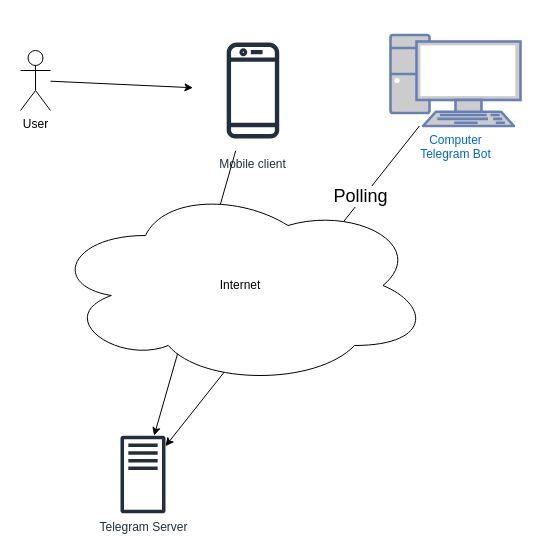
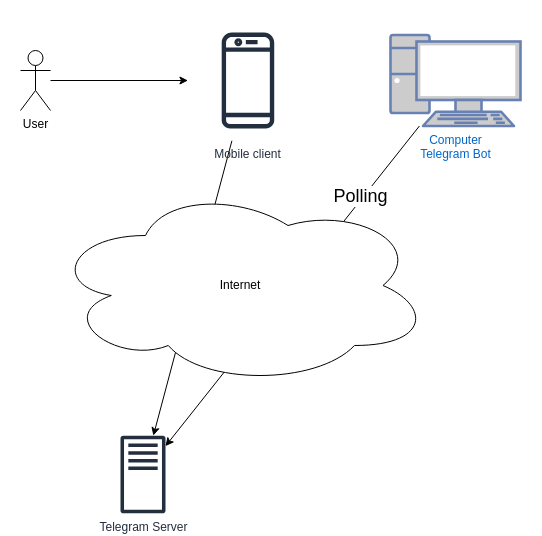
  <mxCell id="0" />
  <mxCell id="1" parent="0" />
  <mxCell id="2" style="edgeStyle=none;html=1;" edge="1" parent="1" source="3" target="9"><mxGeometry relative="1" as="geometry"><mxPoint x="170" y="80" as="targetPoint" /></mxGeometry></mxCell>
  <mxCell id="3" value="User" style="shape=umlActor;verticalLabelPosition=bottom;verticalAlign=top;html=1;outlineConnect=0;" parent="1" vertex="1"><mxGeometry x="20" y="50" width="30" height="60" as="geometry" /></mxCell>
  <mxCell id="4" value="Telegram Server" style="sketch=0;outlineConnect=0;fontColor=#232F3E;gradientColor=none;fillColor=#232F3D;strokeColor=none;dashed=0;verticalLabelPosition=bottom;verticalAlign=top;align=center;html=1;fontSize=12;fontStyle=0;aspect=fixed;pointerEvents=1;shape=mxgraph.aws4.traditional_server;" vertex="1" parent="1"><mxGeometry x="120" y="435" width="45" height="78" as="geometry" /></mxCell>
  <mxCell id="5" style="edgeStyle=none;html=1;" edge="1" parent="1" source="9" target="4"><mxGeometry relative="1" as="geometry" /></mxCell>
  <mxCell id="6" style="edgeStyle=none;html=1;" edge="1" parent="1" source="10" target="4"><mxGeometry relative="1" as="geometry" /></mxCell>
  <mxCell id="7" value="Polling" style="edgeLabel;html=1;align=center;verticalAlign=middle;resizable=0;points=[];fontSize=18;" vertex="1" connectable="0" parent="6"><mxGeometry x="-0.503" relative="1" as="geometry"><mxPoint x="4" y="-10" as="offset" /></mxGeometry></mxCell>
  <mxCell id="8" value="Internet" style="ellipse;shape=cloud;whiteSpace=wrap;html=1;" vertex="1" parent="1"><mxGeometry x="50" y="185" width="380" height="200" as="geometry" /></mxCell>
- <mxCell id="9" value="Mobile client" style="sketch=0;outlineConnect=0;fontColor=#232F3E;gradientColor=none;strokeColor=#232F3E;fillColor=#ffffff;dashed=0;verticalLabelPosition=bottom;verticalAlign=top;align=center;html=1;fontSize=12;fontStyle=0;aspect=fixed;shape=mxgraph.aws4.resourceIcon;resIcon=mxgraph.aws4.mobile_client;" vertex="1" parent="1"><mxGeometry x="192.46" y="30" width="120" height="120" as="geometry" /></mxCell>
+ <mxCell id="9" value="Mobile client" style="sketch=0;outlineConnect=0;fontColor=#232F3E;gradientColor=none;strokeColor=#232F3E;fillColor=#ffffff;dashed=0;verticalLabelPosition=bottom;verticalAlign=top;align=center;html=1;fontSize=12;fontStyle=0;aspect=fixed;shape=mxgraph.aws4.resourceIcon;resIcon=mxgraph.aws4.mobile_client;" vertex="1" parent="1"><mxGeometry x="187.46" y="20" width="120" height="120" as="geometry" /></mxCell>
  <mxCell id="10" value="Computer&lt;br&gt;Telegram Bot" style="fontColor=#0066CC;verticalAlign=top;verticalLabelPosition=bottom;labelPosition=center;align=center;html=1;outlineConnect=0;fillColor=#CCCCCC;strokeColor=#6881B3;gradientColor=none;gradientDirection=north;strokeWidth=2;shape=mxgraph.networks.pc;" vertex="1" parent="1"><mxGeometry x="390" y="34.5" width="130" height="91" as="geometry" /></mxCell>
